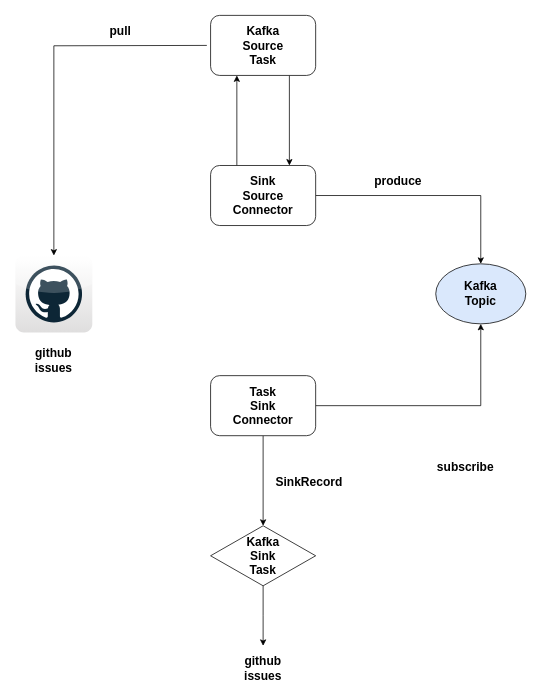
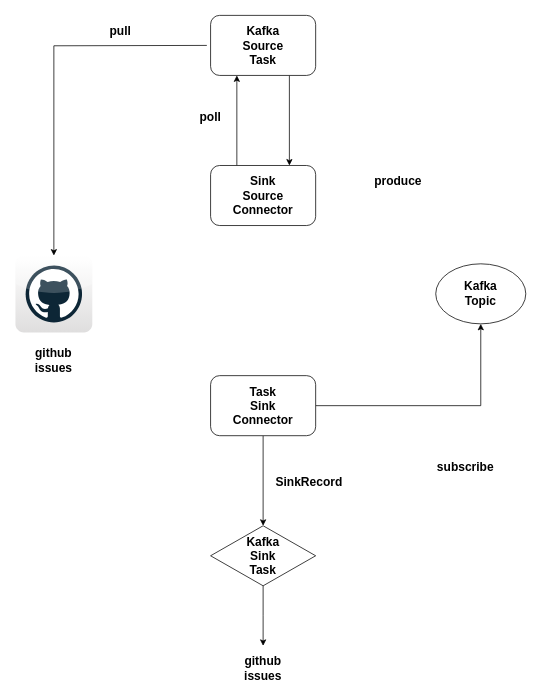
  <mxCell id="0" />
  <mxCell id="1" parent="0" />
  <mxCell id="2" value="" style="dashed=0;outlineConnect=0;html=1;align=center;labelPosition=center;verticalLabelPosition=bottom;verticalAlign=top;shape=mxgraph.webicons.github;gradientColor=#DFDEDE" vertex="1" parent="1"><mxGeometry x="20" y="340" width="102.4" height="102.4" as="geometry" /></mxCell>
- <mxCell id="3" value="&lt;b style=&quot;font-size: 16px&quot;&gt;Kafka&lt;br&gt;Topic&lt;/b&gt;" style="ellipse;whiteSpace=wrap;html=1;fillColor=#dae8fc;" vertex="1" parent="1"><mxGeometry x="580" y="351" width="120" height="80" as="geometry" /></mxCell>
+ <mxCell id="3" value="&lt;b style=&quot;font-size: 16px&quot;&gt;Kafka&lt;br&gt;Topic&lt;/b&gt;" style="ellipse;whiteSpace=wrap;html=1;" vertex="1" parent="1"><mxGeometry x="580" y="351" width="120" height="80" as="geometry" /></mxCell>
  <mxCell id="4" style="edgeStyle=orthogonalEdgeStyle;rounded=0;orthogonalLoop=1;jettySize=auto;html=1;" edge="1" parent="1" target="2"><mxGeometry relative="1" as="geometry"><mxPoint x="275" y="60" as="sourcePoint" /></mxGeometry></mxCell>
- <mxCell id="5" style="edgeStyle=orthogonalEdgeStyle;rounded=0;orthogonalLoop=1;jettySize=auto;html=1;exitX=1;exitY=0.5;exitDx=0;exitDy=0;entryX=0.5;entryY=0;entryDx=0;entryDy=0;" edge="1" parent="1" source="7" target="3"><mxGeometry relative="1" as="geometry" /></mxCell>
  <mxCell id="6" style="edgeStyle=orthogonalEdgeStyle;rounded=0;orthogonalLoop=1;jettySize=auto;html=1;exitX=0.25;exitY=0;exitDx=0;exitDy=0;entryX=0.25;entryY=1;entryDx=0;entryDy=0;" edge="1" parent="1" source="7" target="16"><mxGeometry relative="1" as="geometry" /></mxCell>
  <mxCell id="7" value="&lt;b style=&quot;font-size: 16px&quot;&gt;Sink&lt;br&gt;Source&lt;br&gt;Connector&lt;/b&gt;" style="rounded=1;whiteSpace=wrap;html=1;" vertex="1" parent="1"><mxGeometry x="280" y="220" width="140" height="80" as="geometry" /></mxCell>
  <mxCell id="8" style="edgeStyle=orthogonalEdgeStyle;rounded=0;orthogonalLoop=1;jettySize=auto;html=1;exitX=1;exitY=0.5;exitDx=0;exitDy=0;entryX=0.5;entryY=1;entryDx=0;entryDy=0;" edge="1" parent="1" source="10" target="3"><mxGeometry relative="1" as="geometry" /></mxCell>
  <mxCell id="9" style="edgeStyle=orthogonalEdgeStyle;rounded=0;orthogonalLoop=1;jettySize=auto;html=1;exitX=0.5;exitY=1;exitDx=0;exitDy=0;entryX=0.5;entryY=0;entryDx=0;entryDy=0;" edge="1" parent="1" source="10" target="19"><mxGeometry relative="1" as="geometry" /></mxCell>
  <mxCell id="10" value="&lt;b style=&quot;font-size: 16px&quot;&gt;Task&lt;br&gt;Sink&lt;br&gt;Connector&lt;/b&gt;" style="rounded=1;whiteSpace=wrap;html=1;" vertex="1" parent="1"><mxGeometry x="280" y="500" width="140" height="80" as="geometry" /></mxCell>
  <mxCell id="11" value="&lt;b&gt;&lt;font style=&quot;font-size: 16px&quot;&gt;pull&lt;/font&gt;&lt;/b&gt;" style="text;html=1;strokeColor=none;fillColor=none;align=center;verticalAlign=middle;whiteSpace=wrap;rounded=0;" vertex="1" parent="1"><mxGeometry x="140" y="30" width="40" height="20" as="geometry" /></mxCell>
  <mxCell id="12" value="&lt;b&gt;&lt;font style=&quot;font-size: 16px&quot;&gt;produce&lt;/font&gt;&lt;/b&gt;" style="text;html=1;strokeColor=none;fillColor=none;align=center;verticalAlign=middle;whiteSpace=wrap;rounded=0;" vertex="1" parent="1"><mxGeometry x="510" y="230" width="40" height="20" as="geometry" /></mxCell>
  <mxCell id="13" value="&lt;b&gt;&lt;font style=&quot;font-size: 16px&quot;&gt;subscribe&lt;/font&gt;&lt;/b&gt;" style="text;html=1;" vertex="1" parent="1"><mxGeometry x="580" y="605" width="90" height="30" as="geometry" /></mxCell>
  <mxCell id="14" value="&lt;b style=&quot;font-size: 16px&quot;&gt;github&lt;br&gt;issues&lt;/b&gt;" style="text;html=1;strokeColor=none;fillColor=none;align=center;verticalAlign=middle;whiteSpace=wrap;rounded=0;" vertex="1" parent="1"><mxGeometry x="51" y="470" width="40" height="20" as="geometry" /></mxCell>
  <mxCell id="15" style="edgeStyle=orthogonalEdgeStyle;rounded=0;orthogonalLoop=1;jettySize=auto;html=1;exitX=0.75;exitY=1;exitDx=0;exitDy=0;entryX=0.75;entryY=0;entryDx=0;entryDy=0;" edge="1" parent="1" source="16" target="7"><mxGeometry relative="1" as="geometry" /></mxCell>
  <mxCell id="16" value="&lt;b style=&quot;font-size: 16px&quot;&gt;Kafka&lt;br&gt;Source&lt;br&gt;Task&lt;/b&gt;" style="rounded=1;whiteSpace=wrap;html=1;" vertex="1" parent="1"><mxGeometry x="280" y="20" width="140" height="80" as="geometry" /></mxCell>
+ <mxCell id="17" value="&lt;b&gt;&lt;font style=&quot;font-size: 16px&quot;&gt;poll&lt;/font&gt;&lt;/b&gt;" style="text;html=1;strokeColor=none;fillColor=none;align=center;verticalAlign=middle;whiteSpace=wrap;rounded=0;" vertex="1" parent="1"><mxGeometry x="260" y="145" width="40" height="20" as="geometry" /></mxCell>
  <mxCell id="18" style="edgeStyle=orthogonalEdgeStyle;rounded=0;orthogonalLoop=1;jettySize=auto;html=1;exitX=0.5;exitY=1;exitDx=0;exitDy=0;" edge="1" parent="1" source="19"><mxGeometry relative="1" as="geometry"><mxPoint x="350" y="860" as="targetPoint" /></mxGeometry></mxCell>
  <mxCell id="19" value="&lt;b style=&quot;font-size: 16px&quot;&gt;Kafka&lt;br&gt;Sink&lt;br&gt;Task&lt;br&gt;&lt;/b&gt;" style="rhombus;whiteSpace=wrap;html=1;" vertex="1" parent="1"><mxGeometry x="280" y="700" width="140" height="80" as="geometry" /></mxCell>
  <mxCell id="20" value="&lt;span style=&quot;font-size: 16px&quot;&gt;&lt;b&gt;SinkRecord&lt;/b&gt;&lt;/span&gt;" style="text;html=1;" vertex="1" parent="1"><mxGeometry x="365" y="625" width="90" height="30" as="geometry" /></mxCell>
  <mxCell id="21" value="&lt;b style=&quot;font-size: 16px&quot;&gt;github&lt;br&gt;issues&lt;/b&gt;" style="text;html=1;strokeColor=none;fillColor=none;align=center;verticalAlign=middle;whiteSpace=wrap;rounded=0;" vertex="1" parent="1"><mxGeometry x="330" y="880" width="40" height="20" as="geometry" /></mxCell>
